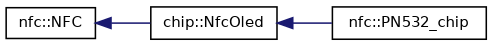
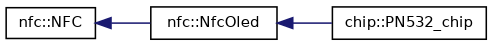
  digraph {
    rankdir=LR
    node [color=black fillcolor=white fontname=Helvetica fontsize=10 shape=record style=filled]
    edge [color=midnightblue dir=back fontname=Helvetica fontsize=10 labelfontname=Helvetica labelfontsize=10 style=solid]
    n1 [height=0.2 label="nfc::NFC" width=0.4]
-   n2 [height=0.2 label="chip::NfcOled" width=0.4]
-   n3 [height=0.2 label="nfc::PN532_chip" width=0.4]
+   n2 [height=0.2 label="nfc::NfcOled" width=0.4]
+   n3 [height=0.2 label="chip::PN532_chip" width=0.4]
    n1 -> n2
    n2 -> n3
  }
